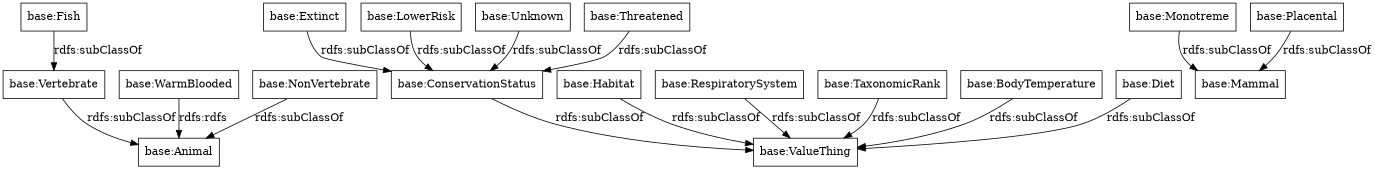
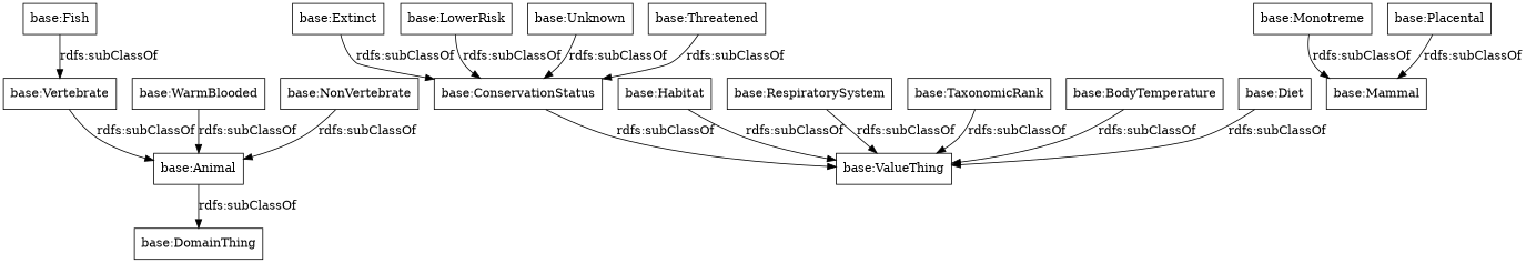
  digraph {
    rankdir=TB
    node [color=black shape=rectangle]
    "base:Fish"
    "base:Vertebrate"
    "base:Animal"
    "base:Extinct"
    "base:ConservationStatus"
    "base:ValueThing"
    "base:Habitat"
    "base:RespiratorySystem"
+   "base:DomainThing"
    "base:LowerRisk"
    "base:Unknown"
    "base:WarmBlooded"
    "base:TaxonomicRank"
    "base:Threatened"
    "base:BodyTemperature"
    "base:Monotreme"
    "base:Mammal"
    "base:Placental"
    "base:Diet"
    "base:NonVertebrate"
    "base:Fish" -> "base:Vertebrate" [label="rdfs:subClassOf"]
    "base:Vertebrate" -> "base:Animal" [label="rdfs:subClassOf"]
+   "base:Animal" -> "base:DomainThing" [label="rdfs:subClassOf"]
    "base:Extinct" -> "base:ConservationStatus" [label="rdfs:subClassOf"]
    "base:ConservationStatus" -> "base:ValueThing" [label="rdfs:subClassOf"]
    "base:Habitat" -> "base:ValueThing" [label="rdfs:subClassOf"]
    "base:RespiratorySystem" -> "base:ValueThing" [label="rdfs:subClassOf"]
    "base:LowerRisk" -> "base:ConservationStatus" [label="rdfs:subClassOf"]
    "base:Unknown" -> "base:ConservationStatus" [label="rdfs:subClassOf"]
-   "base:WarmBlooded" -> "base:Animal" [label="rdfs:rdfs"]
+   "base:WarmBlooded" -> "base:Animal" [label="rdfs:subClassOf"]
    "base:TaxonomicRank" -> "base:ValueThing" [label="rdfs:subClassOf"]
    "base:Threatened" -> "base:ConservationStatus" [label="rdfs:subClassOf"]
    "base:BodyTemperature" -> "base:ValueThing" [label="rdfs:subClassOf"]
    "base:Monotreme" -> "base:Mammal" [label="rdfs:subClassOf"]
    "base:Placental" -> "base:Mammal" [label="rdfs:subClassOf"]
    "base:Diet" -> "base:ValueThing" [label="rdfs:subClassOf"]
    "base:NonVertebrate" -> "base:Animal" [label="rdfs:subClassOf"]
  }
